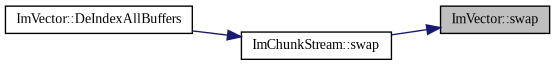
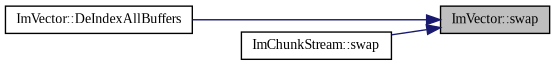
  digraph {
    fontname="Liberation Serif"
    rankdir=RL
    node [color=black fillcolor=white fontname="Liberation Serif" fontsize=10 shape=record style=filled]
    edge [color=midnightblue dir=back fontname="Liberation Serif" fontsize=10 labelfontname=Helvetica labelfontsize=10 style=solid]
    n1 [fillcolor=grey75 fontcolor=black height=0.2 label="ImVector::swap" width=0.4]
    n2 [height=0.2 label="ImVector::DeIndexAllBuffers" width=0.4]
    n3 [height=0.2 label="ImChunkStream::swap" width=0.4]
-   n3 -> n2
+   n1 -> n2
    n1 -> n3
  }
